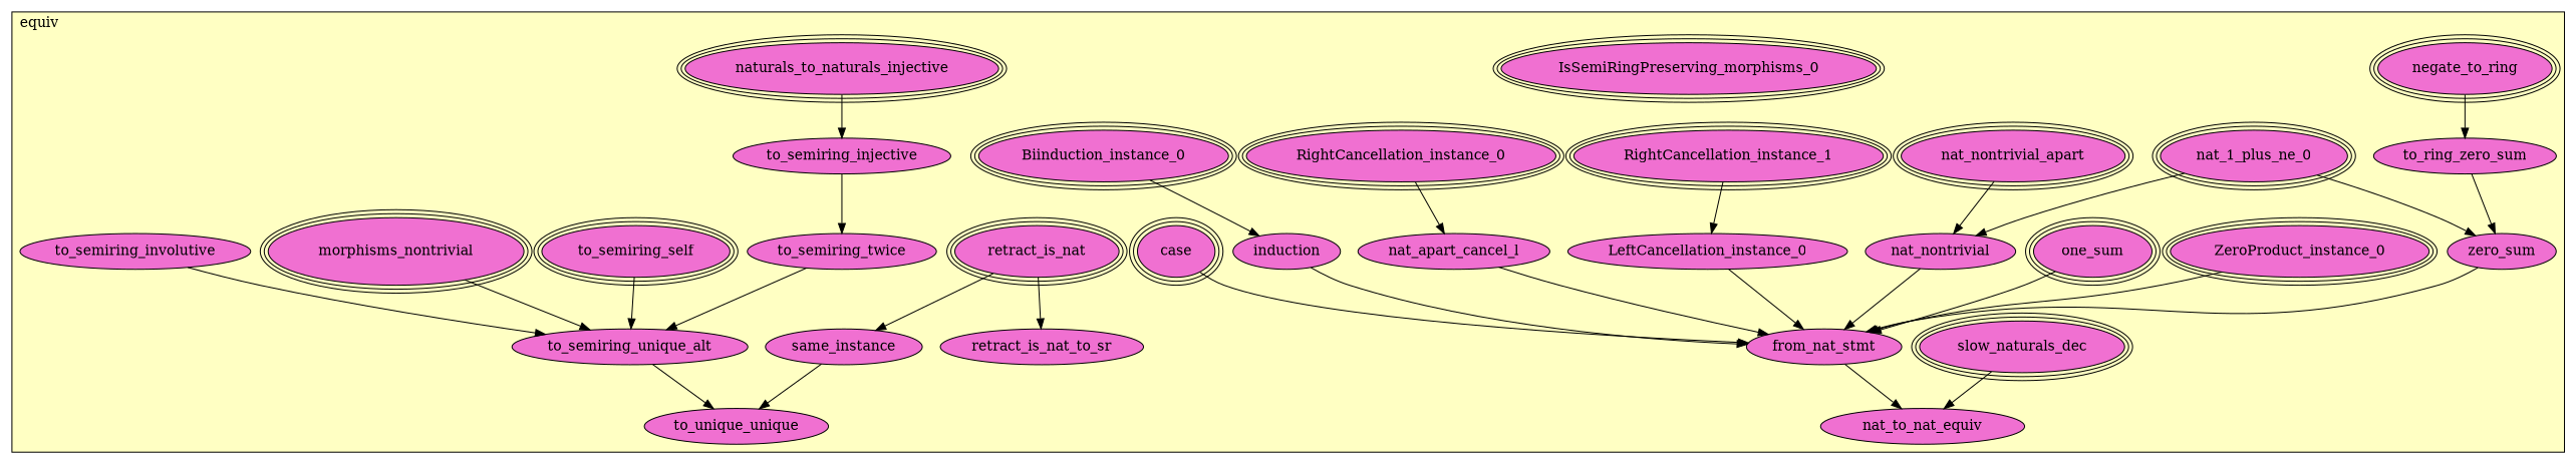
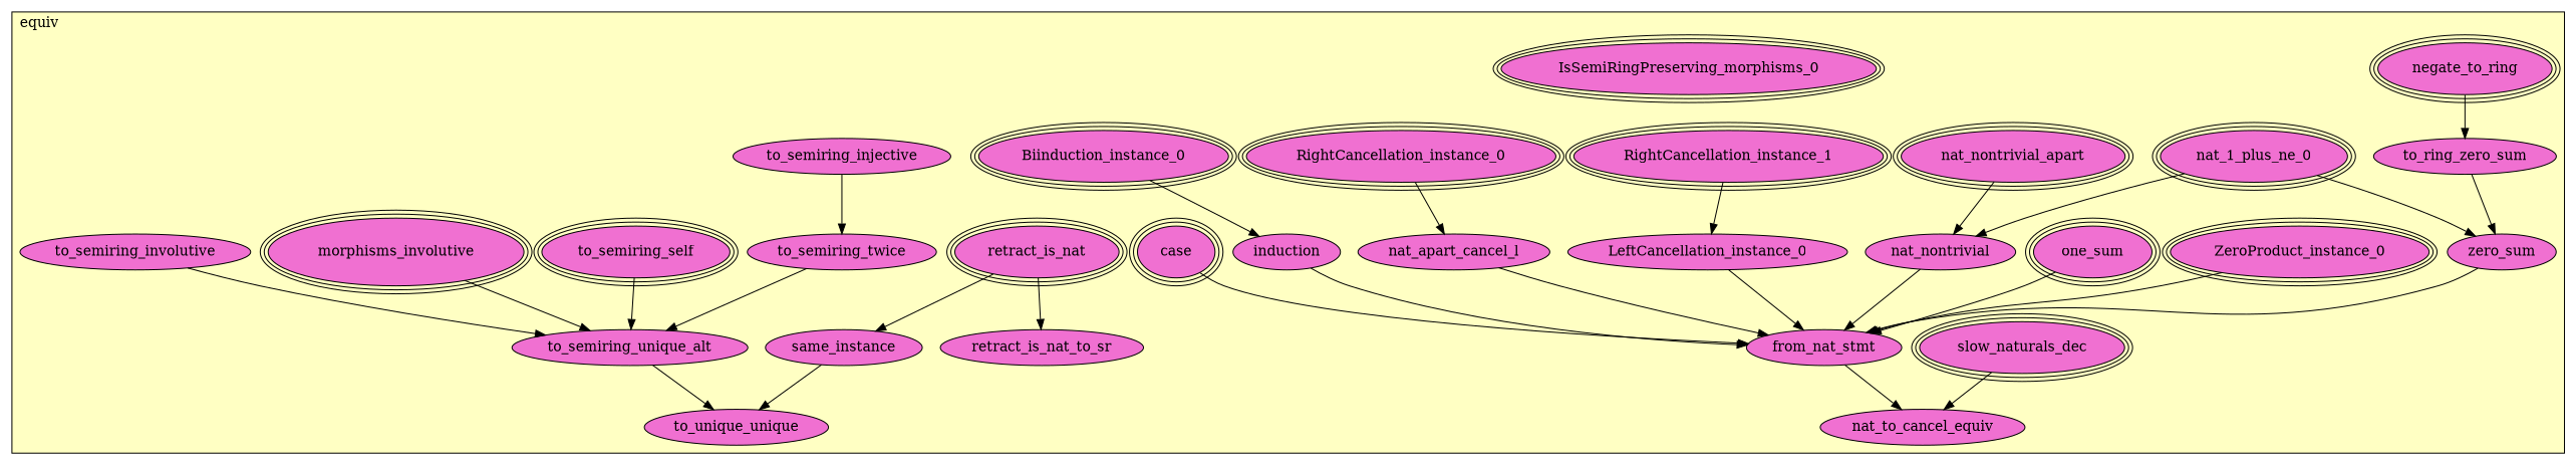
  digraph {
    node [fillcolor="#F070D1" style=filled]
    n1 [label=negate_to_ring peripheries=3]
    n2 [label=to_ring_zero_sum]
    n3 [label=slow_naturals_dec peripheries=3]
    n4 [label=nat_1_plus_ne_0 peripheries=3]
    n5 [label=ZeroProduct_instance_0 peripheries=3]
    n6 [label=one_sum peripheries=3]
    n7 [label=zero_sum]
    n8 [label=nat_nontrivial_apart peripheries=3]
    n9 [label=nat_nontrivial]
    n10 [label=RightCancellation_instance_1 peripheries=3]
    n11 [label=LeftCancellation_instance_0]
    n12 [label=RightCancellation_instance_0 peripheries=3]
    n13 [label=nat_apart_cancel_l]
    n14 [label=Biinduction_instance_0 peripheries=3]
    n15 [label=case peripheries=3]
    n16 [label=induction]
    n17 [label=from_nat_stmt]
-   n18 [label=nat_to_nat_equiv]
+   n18 [label=nat_to_cancel_equiv]
    n19 [label=retract_is_nat peripheries=3]
    n20 [label=same_instance]
    n21 [label=IsSemiRingPreserving_morphisms_0 peripheries=3]
    n22 [label=retract_is_nat_to_sr]
-   n23 [label=naturals_to_naturals_injective peripheries=3]
    n24 [label=to_semiring_injective]
    n25 [label=to_semiring_self peripheries=3]
    n26 [label=to_semiring_twice]
-   n27 [label=morphisms_nontrivial peripheries=3]
+   n27 [label=morphisms_involutive peripheries=3]
    n28 [label=to_semiring_involutive]
    n29 [label=to_semiring_unique_alt]
    n30 [label=to_unique_unique]
    subgraph cluster_1 {
      fillcolor="#FFFFC3"
      label=equiv
      labeljust=l
      style=filled
      n1
      n2
      n3
      n4
      n5
      n6
      n7
      n8
      n9
      n10
      n11
      n12
      n13
      n14
      n15
      n16
      n17
      n18
      n19
      n20
      n21
      n22
-     n23
      n24
      n25
      n26
      n27
      n28
      n29
      n30
    }
    n1 -> n2
    n2 -> n7
    n3 -> n18
    n4 -> n7
    n4 -> n9
    n5 -> n17
    n6 -> n17
    n7 -> n17
    n8 -> n9
    n9 -> n17
    n10 -> n11
    n11 -> n17
    n12 -> n13
    n13 -> n17
    n14 -> n16
    n15 -> n17
    n16 -> n17
    n17 -> n18
    n19 -> n20
    n19 -> n22
    n20 -> n30
-   n23 -> n24
    n24 -> n26
    n25 -> n29
    n26 -> n29
    n27 -> n29
    n28 -> n29
    n29 -> n30
  }
